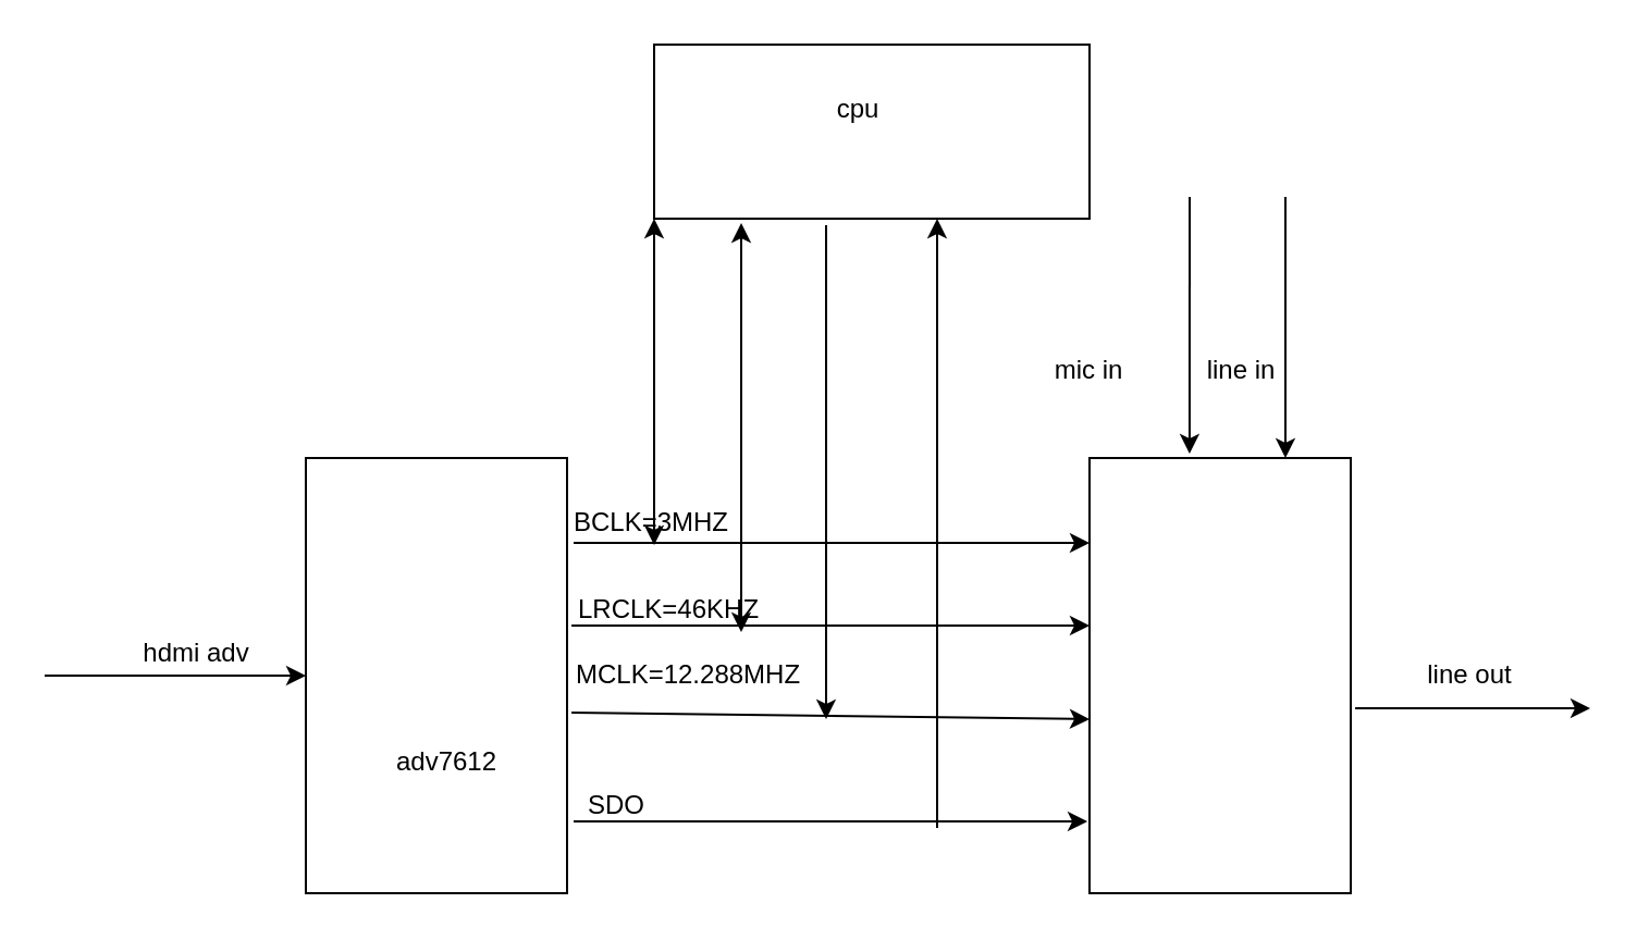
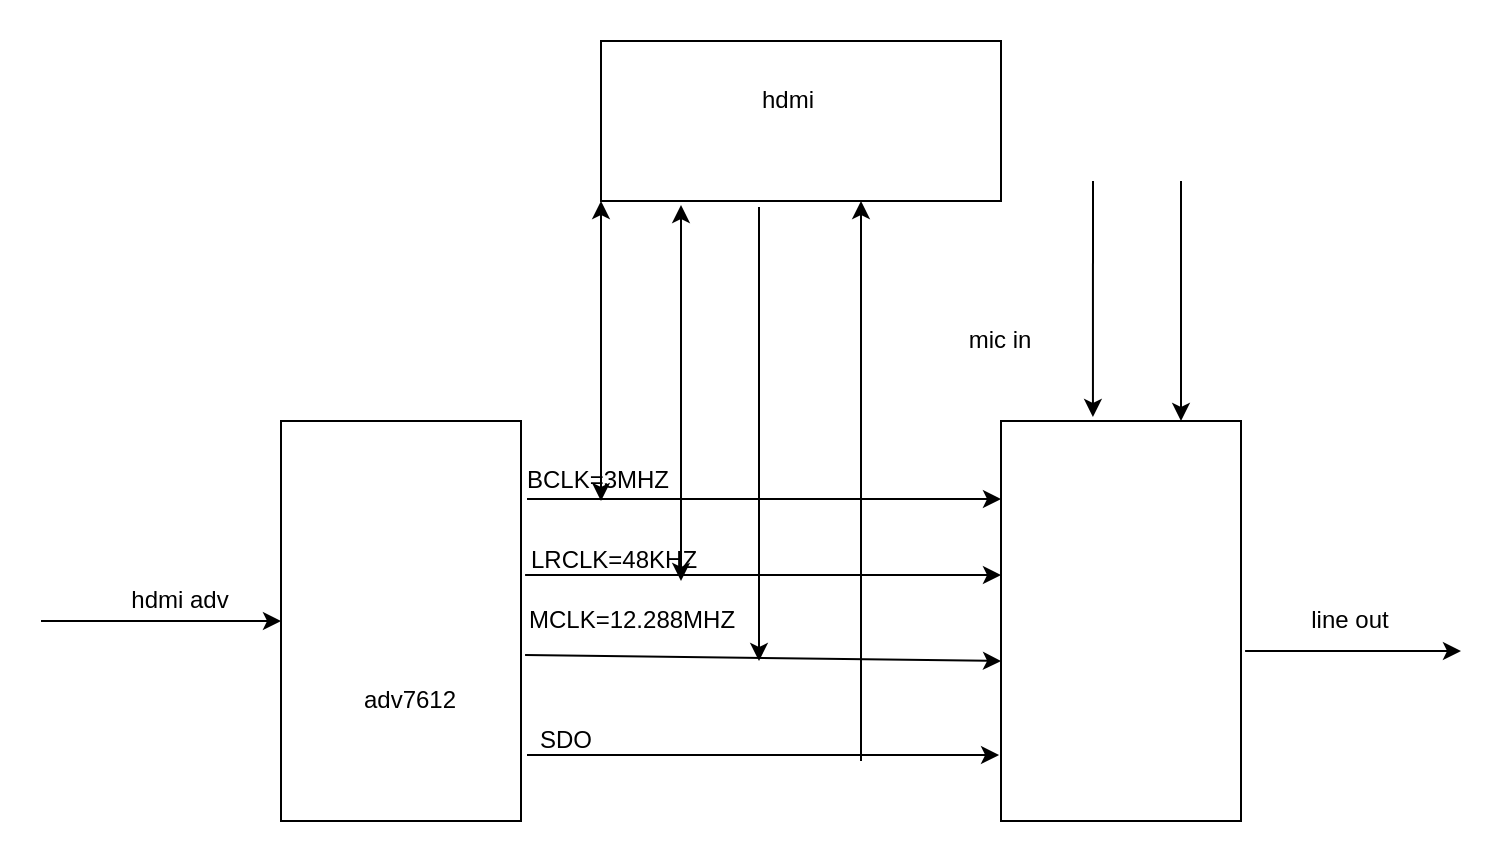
  <mxCell id="0" />
  <mxCell id="1" parent="0" />
  <mxCell id="2" value="" style="rounded=0;whiteSpace=wrap;html=1;" parent="1" vertex="1"><mxGeometry x="140" y="210" width="120" height="200" as="geometry" /></mxCell>
  <mxCell id="3" value="" style="rounded=0;whiteSpace=wrap;html=1;" parent="1" vertex="1"><mxGeometry x="500" y="210" width="120" height="200" as="geometry" /></mxCell>
  <mxCell id="4" value="adv7612" style="text;html=1;strokeColor=none;fillColor=none;align=center;verticalAlign=middle;whiteSpace=wrap;rounded=0;" parent="1" vertex="1"><mxGeometry x="180" y="330" width="50" height="40" as="geometry" /></mxCell>
  <mxCell id="5" value="" style="endArrow=classic;html=1;exitX=1;exitY=0.195;exitDx=0;exitDy=0;exitPerimeter=0;" parent="1" edge="1"><mxGeometry width="50" height="50" relative="1" as="geometry"><mxPoint x="263" y="249" as="sourcePoint" /><mxPoint x="500" y="249" as="targetPoint" /><Array as="points" /></mxGeometry></mxCell>
  <mxCell id="6" value="" style="endArrow=classic;html=1;exitX=1.017;exitY=0.385;exitDx=0;exitDy=0;exitPerimeter=0;entryX=0;entryY=0.385;entryDx=0;entryDy=0;entryPerimeter=0;" parent="1" source="2" target="3" edge="1"><mxGeometry width="50" height="50" relative="1" as="geometry"><mxPoint x="370" y="260" as="sourcePoint" /><mxPoint x="490" y="287" as="targetPoint" /><Array as="points" /></mxGeometry></mxCell>
  <mxCell id="7" value="" style="endArrow=classic;html=1;exitX=1.017;exitY=0.585;exitDx=0;exitDy=0;exitPerimeter=0;" parent="1" source="2" edge="1"><mxGeometry width="50" height="50" relative="1" as="geometry"><mxPoint x="320" y="330" as="sourcePoint" /><mxPoint x="500" y="330" as="targetPoint" /><Array as="points" /></mxGeometry></mxCell>
  <mxCell id="8" value="" style="endArrow=classic;html=1;exitX=1.025;exitY=0.835;exitDx=0;exitDy=0;exitPerimeter=0;entryX=-0.008;entryY=0.835;entryDx=0;entryDy=0;entryPerimeter=0;" parent="1" source="2" target="3" edge="1"><mxGeometry width="50" height="50" relative="1" as="geometry"><mxPoint x="330" y="360" as="sourcePoint" /><mxPoint x="567" y="360" as="targetPoint" /><Array as="points" /></mxGeometry></mxCell>
  <mxCell id="9" value="BCLK=3MHZ" style="text;html=1;strokeColor=none;fillColor=none;align=center;verticalAlign=middle;whiteSpace=wrap;rounded=0;" parent="1" vertex="1"><mxGeometry x="279" y="230" width="40" height="20" as="geometry" /></mxCell>
- <mxCell id="10" value="LRCLK=46KHZ" style="text;html=1;strokeColor=none;fillColor=none;align=center;verticalAlign=middle;whiteSpace=wrap;rounded=0;" parent="1" vertex="1"><mxGeometry x="277" y="260" width="60" height="40" as="geometry" /></mxCell>
+ <mxCell id="10" value="LRCLK=48KHZ" style="text;html=1;strokeColor=none;fillColor=none;align=center;verticalAlign=middle;whiteSpace=wrap;rounded=0;" parent="1" vertex="1"><mxGeometry x="277" y="260" width="60" height="40" as="geometry" /></mxCell>
  <mxCell id="11" value="MCLK=12.288MHZ" style="text;html=1;strokeColor=none;fillColor=none;align=center;verticalAlign=middle;whiteSpace=wrap;rounded=0;" parent="1" vertex="1"><mxGeometry x="286" y="290" width="60" height="40" as="geometry" /></mxCell>
  <mxCell id="12" value="SDO" style="text;html=1;strokeColor=none;fillColor=none;align=center;verticalAlign=middle;whiteSpace=wrap;rounded=0;" parent="1" vertex="1"><mxGeometry x="263" y="360" width="40" height="20" as="geometry" /></mxCell>
  <mxCell id="13" value="" style="rounded=0;whiteSpace=wrap;html=1;" parent="1" vertex="1"><mxGeometry x="300" y="20" width="200" height="80" as="geometry" /></mxCell>
- <mxCell id="14" value="cpu" style="text;html=1;strokeColor=none;fillColor=none;align=center;verticalAlign=middle;whiteSpace=wrap;rounded=0;" parent="1" vertex="1"><mxGeometry x="374" y="40" width="40" height="20" as="geometry" /></mxCell>
+ <mxCell id="14" value="hdmi" style="text;html=1;strokeColor=none;fillColor=none;align=center;verticalAlign=middle;whiteSpace=wrap;rounded=0;" parent="1" vertex="1"><mxGeometry x="374" y="40" width="40" height="20" as="geometry" /></mxCell>
  <mxCell id="15" value="" style="endArrow=classic;startArrow=classic;html=1;entryX=0;entryY=1;entryDx=0;entryDy=0;" parent="1" target="13" edge="1"><mxGeometry width="50" height="50" relative="1" as="geometry"><mxPoint x="300" y="250" as="sourcePoint" /><mxPoint x="420" y="310" as="targetPoint" /></mxGeometry></mxCell>
  <mxCell id="16" value="" style="endArrow=classic;startArrow=classic;html=1;entryX=0.2;entryY=1.025;entryDx=0;entryDy=0;entryPerimeter=0;" parent="1" target="13" edge="1"><mxGeometry width="50" height="50" relative="1" as="geometry"><mxPoint x="340" y="290" as="sourcePoint" /><mxPoint x="420" y="310" as="targetPoint" /></mxGeometry></mxCell>
  <mxCell id="17" value="" style="endArrow=classic;html=1;" parent="1" edge="1"><mxGeometry width="50" height="50" relative="1" as="geometry"><mxPoint x="20" y="310" as="sourcePoint" /><mxPoint x="140" y="310" as="targetPoint" /></mxGeometry></mxCell>
  <mxCell id="18" value="hdmi adv" style="text;html=1;strokeColor=none;fillColor=none;align=center;verticalAlign=middle;whiteSpace=wrap;rounded=0;" parent="1" vertex="1"><mxGeometry x="40" y="290" width="100" height="20" as="geometry" /></mxCell>
  <mxCell id="19" value="" style="endArrow=classic;html=1;exitX=1.017;exitY=0.575;exitDx=0;exitDy=0;exitPerimeter=0;" parent="1" source="3" edge="1"><mxGeometry width="50" height="50" relative="1" as="geometry"><mxPoint x="370" y="360" as="sourcePoint" /><mxPoint x="730" y="325" as="targetPoint" /></mxGeometry></mxCell>
  <mxCell id="20" value="" style="endArrow=classic;html=1;entryX=0.383;entryY=-0.01;entryDx=0;entryDy=0;entryPerimeter=0;" parent="1" target="3" edge="1"><mxGeometry width="50" height="50" relative="1" as="geometry"><mxPoint x="546" y="90" as="sourcePoint" /><mxPoint x="420" y="310" as="targetPoint" /></mxGeometry></mxCell>
  <mxCell id="21" value="" style="endArrow=classic;html=1;entryX=0.75;entryY=0;entryDx=0;entryDy=0;" parent="1" target="3" edge="1"><mxGeometry width="50" height="50" relative="1" as="geometry"><mxPoint x="590" y="90" as="sourcePoint" /><mxPoint x="620" y="200" as="targetPoint" /></mxGeometry></mxCell>
  <mxCell id="22" value="mic in" style="text;html=1;strokeColor=none;fillColor=none;align=center;verticalAlign=middle;whiteSpace=wrap;rounded=0;" parent="1" vertex="1"><mxGeometry x="480" y="160" width="40" height="20" as="geometry" /></mxCell>
- <mxCell id="23" value="line in" style="text;html=1;strokeColor=none;fillColor=none;align=center;verticalAlign=middle;whiteSpace=wrap;rounded=0;" parent="1" vertex="1"><mxGeometry x="550" y="160" width="40" height="20" as="geometry" /></mxCell>
  <mxCell id="24" value="line out" style="text;html=1;strokeColor=none;fillColor=none;align=center;verticalAlign=middle;whiteSpace=wrap;rounded=0;" parent="1" vertex="1"><mxGeometry x="650" y="300" width="50" height="20" as="geometry" /></mxCell>
  <mxCell id="25" value="" style="endArrow=classic;html=1;entryX=0.65;entryY=1;entryDx=0;entryDy=0;entryPerimeter=0;" parent="1" target="13" edge="1"><mxGeometry width="50" height="50" relative="1" as="geometry"><mxPoint x="430" y="380" as="sourcePoint" /><mxPoint x="420" y="210" as="targetPoint" /></mxGeometry></mxCell>
  <mxCell id="26" value="" style="endArrow=classic;html=1;exitX=0.395;exitY=1.038;exitDx=0;exitDy=0;exitPerimeter=0;" parent="1" source="13" edge="1"><mxGeometry width="50" height="50" relative="1" as="geometry"><mxPoint x="370" y="260" as="sourcePoint" /><mxPoint x="379" y="330" as="targetPoint" /></mxGeometry></mxCell>
